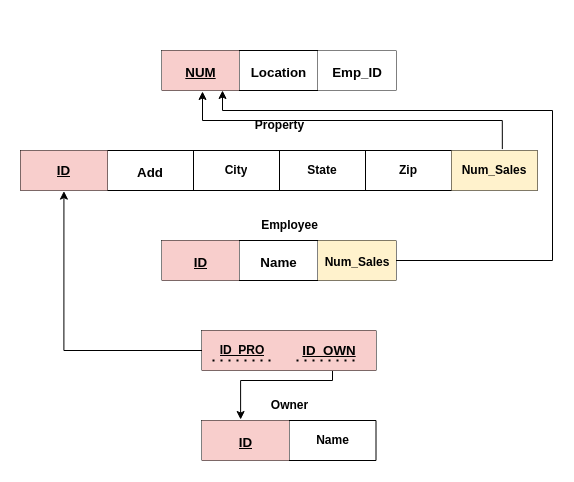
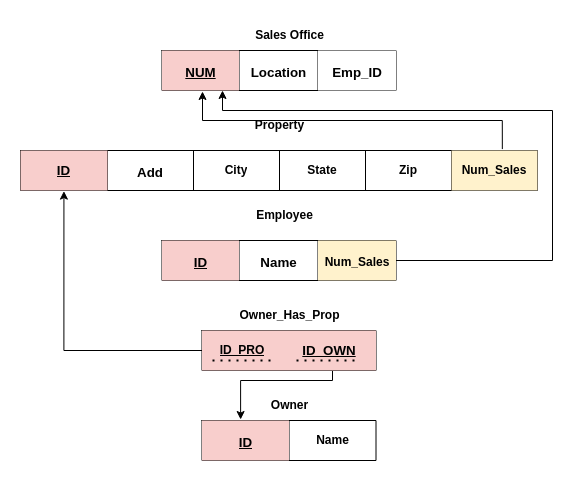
  <mxCell id="0" />
  <mxCell id="1" parent="0" />
  <mxCell id="2" value="" style="shape=table;html=1;whiteSpace=wrap;startSize=0;container=1;collapsible=0;childLayout=tableLayout;rounded=0;fontStyle=1" vertex="1" parent="1"><mxGeometry x="161.5" y="50" width="234" height="40" as="geometry" /></mxCell>
  <mxCell id="3" value="" style="shape=tableRow;horizontal=0;startSize=0;swimlaneHead=0;swimlaneBody=0;top=0;left=0;bottom=0;right=0;collapsible=0;dropTarget=0;fillColor=none;points=[[0,0.5],[1,0.5]];portConstraint=eastwest;dashed=1;rounded=0;fontStyle=1" vertex="1" parent="2"><mxGeometry width="234" height="40" as="geometry" /></mxCell>
  <mxCell id="4" value="&lt;p style=&quot;direction: ltr; unicode-bidi: embed;&quot; align=&quot;center&quot; class=&quot;MsoNormal&quot;&gt;&lt;u&gt;&lt;span style=&quot;font-size:10.0pt&quot;&gt;NUM&lt;/span&gt;&lt;/u&gt;&lt;/p&gt;" style="shape=partialRectangle;html=1;whiteSpace=wrap;connectable=0;fillColor=#f8cecc;top=0;left=0;bottom=0;right=0;overflow=hidden;strokeColor=#b85450;rounded=0;fontStyle=1" vertex="1" parent="3"><mxGeometry width="77" height="40" as="geometry"><mxRectangle width="77" height="40" as="alternateBounds" /></mxGeometry></mxCell>
  <mxCell id="5" value="&lt;p style=&quot;direction: ltr; unicode-bidi: embed;&quot; align=&quot;center&quot; class=&quot;MsoNormal&quot;&gt;&lt;span style=&quot;font-size:10.0pt&quot;&gt;Location&lt;/span&gt;&lt;/p&gt;" style="shape=partialRectangle;html=1;whiteSpace=wrap;connectable=0;fillColor=none;top=0;left=0;bottom=0;right=0;overflow=hidden;rounded=0;fontStyle=1" vertex="1" parent="3"><mxGeometry x="77" width="79" height="40" as="geometry"><mxRectangle width="79" height="40" as="alternateBounds" /></mxGeometry></mxCell>
  <mxCell id="6" value="&lt;p style=&quot;direction: ltr; unicode-bidi: embed;&quot; align=&quot;center&quot; class=&quot;MsoNormal&quot;&gt;&lt;span style=&quot;font-size:10.0pt&quot;&gt;Emp_ID&lt;/span&gt;&lt;/p&gt;" style="shape=partialRectangle;html=1;whiteSpace=wrap;connectable=0;top=0;left=0;bottom=0;right=0;overflow=hidden;rounded=0;fontStyle=1" vertex="1" parent="3"><mxGeometry x="156" width="78" height="40" as="geometry"><mxRectangle width="78" height="40" as="alternateBounds" /></mxGeometry></mxCell>
  <mxCell id="7" value="" style="shape=table;html=1;whiteSpace=wrap;startSize=0;container=1;collapsible=0;childLayout=tableLayout;rounded=0;fontStyle=1" vertex="1" parent="1"><mxGeometry x="20" y="150" width="517" height="40" as="geometry" /></mxCell>
  <mxCell id="8" value="" style="shape=tableRow;horizontal=0;startSize=0;swimlaneHead=0;swimlaneBody=0;top=0;left=0;bottom=0;right=0;collapsible=0;dropTarget=0;fillColor=none;points=[[0,0.5],[1,0.5]];portConstraint=eastwest;rounded=0;fontStyle=1" vertex="1" parent="7"><mxGeometry width="517" height="40" as="geometry" /></mxCell>
  <mxCell id="9" value="&lt;span style=&quot;font-size: 13.333px;&quot;&gt;&lt;u&gt;ID&lt;/u&gt;&lt;/span&gt;" style="shape=partialRectangle;html=1;whiteSpace=wrap;connectable=0;fillColor=#f8cecc;top=0;left=0;bottom=0;right=0;overflow=hidden;strokeColor=#b85450;rounded=0;fontStyle=1" vertex="1" parent="8"><mxGeometry width="87" height="40" as="geometry"><mxRectangle width="87" height="40" as="alternateBounds" /></mxGeometry></mxCell>
  <mxCell id="10" value="&lt;p style=&quot;direction: ltr; unicode-bidi: embed;&quot; align=&quot;center&quot; class=&quot;MsoNormal&quot;&gt;&lt;span style=&quot;font-size:10.0pt&quot;&gt;Add&lt;/span&gt;&lt;/p&gt;" style="shape=partialRectangle;html=1;whiteSpace=wrap;connectable=0;fillColor=none;top=0;left=0;bottom=0;right=0;overflow=hidden;rounded=0;fontStyle=1" vertex="1" parent="8"><mxGeometry x="87" width="86" height="40" as="geometry"><mxRectangle width="86" height="40" as="alternateBounds" /></mxGeometry></mxCell>
  <mxCell id="11" value="City" style="shape=partialRectangle;html=1;whiteSpace=wrap;connectable=0;fillColor=none;top=0;left=0;bottom=0;right=0;overflow=hidden;rounded=0;fontStyle=1" vertex="1" parent="8"><mxGeometry x="173" width="86" height="40" as="geometry"><mxRectangle width="86" height="40" as="alternateBounds" /></mxGeometry></mxCell>
  <mxCell id="12" value="State" style="shape=partialRectangle;html=1;whiteSpace=wrap;connectable=0;fillColor=none;top=0;left=0;bottom=0;right=0;overflow=hidden;rounded=0;fontStyle=1" vertex="1" parent="8"><mxGeometry x="259" width="86" height="40" as="geometry"><mxRectangle width="86" height="40" as="alternateBounds" /></mxGeometry></mxCell>
  <mxCell id="13" value="Zip" style="shape=partialRectangle;html=1;whiteSpace=wrap;connectable=0;fillColor=none;top=0;left=0;bottom=0;right=0;overflow=hidden;rounded=0;fontStyle=1" vertex="1" parent="8"><mxGeometry x="345" width="86" height="40" as="geometry"><mxRectangle width="86" height="40" as="alternateBounds" /></mxGeometry></mxCell>
  <mxCell id="14" value="Num_Sales" style="shape=partialRectangle;html=1;whiteSpace=wrap;connectable=0;fillColor=#fff2cc;top=0;left=0;bottom=0;right=0;overflow=hidden;rounded=0;fontStyle=1;strokeColor=#d6b656;" vertex="1" parent="8"><mxGeometry x="431" width="86" height="40" as="geometry"><mxRectangle width="86" height="40" as="alternateBounds" /></mxGeometry></mxCell>
  <mxCell id="15" value="" style="shape=table;html=1;whiteSpace=wrap;startSize=0;container=1;collapsible=0;childLayout=tableLayout;rounded=0;fontStyle=1" vertex="1" parent="1"><mxGeometry x="201.5" y="420" width="174" height="40" as="geometry" /></mxCell>
  <mxCell id="16" value="" style="shape=tableRow;horizontal=0;startSize=0;swimlaneHead=0;swimlaneBody=0;top=0;left=0;bottom=0;right=0;collapsible=0;dropTarget=0;fillColor=none;points=[[0,0.5],[1,0.5]];portConstraint=eastwest;rounded=0;fontStyle=1" vertex="1" parent="15"><mxGeometry width="174" height="40" as="geometry" /></mxCell>
  <mxCell id="17" value="&lt;p style=&quot;direction: ltr; unicode-bidi: embed;&quot; align=&quot;center&quot; class=&quot;MsoNormal&quot;&gt;&lt;u&gt;&lt;span style=&quot;font-size:10.0pt&quot;&gt;ID&lt;/span&gt;&lt;/u&gt;&lt;/p&gt;" style="shape=partialRectangle;html=1;whiteSpace=wrap;connectable=0;fillColor=#f8cecc;top=0;left=0;bottom=0;right=0;overflow=hidden;strokeColor=#b85450;rounded=0;fontStyle=1" vertex="1" parent="16"><mxGeometry width="87" height="40" as="geometry"><mxRectangle width="87" height="40" as="alternateBounds" /></mxGeometry></mxCell>
  <mxCell id="18" value="Name" style="shape=partialRectangle;html=1;whiteSpace=wrap;connectable=0;fillColor=none;top=0;left=0;bottom=0;right=0;overflow=hidden;rounded=0;fontStyle=1" vertex="1" parent="16"><mxGeometry x="87" width="87" height="40" as="geometry"><mxRectangle width="87" height="40" as="alternateBounds" /></mxGeometry></mxCell>
+ <mxCell id="19" value="&lt;b&gt;Sales Office&lt;/b&gt;" style="text;html=1;align=center;verticalAlign=middle;resizable=0;points=[];autosize=1;strokeColor=none;fillColor=none;" vertex="1" parent="1"><mxGeometry x="243.5" y="20" width="90" height="30" as="geometry" /></mxCell>
  <mxCell id="20" style="edgeStyle=orthogonalEdgeStyle;rounded=0;orthogonalLoop=1;jettySize=auto;html=1;exitX=0.75;exitY=1;exitDx=0;exitDy=0;entryX=0.222;entryY=-0.025;entryDx=0;entryDy=0;entryPerimeter=0;" edge="1" parent="1" source="22" target="16"><mxGeometry relative="1" as="geometry"><Array as="points"><mxPoint x="332" y="380" /><mxPoint x="240" y="380" /></Array></mxGeometry></mxCell>
  <mxCell id="21" style="edgeStyle=orthogonalEdgeStyle;rounded=0;orthogonalLoop=1;jettySize=auto;html=1;exitX=0;exitY=0.5;exitDx=0;exitDy=0;entryX=0.084;entryY=1.015;entryDx=0;entryDy=0;entryPerimeter=0;" edge="1" parent="1" source="23" target="7"><mxGeometry relative="1" as="geometry"><Array as="points"><mxPoint x="63" y="350" /></Array></mxGeometry></mxCell>
  <mxCell id="22" value="" style="shape=table;html=1;whiteSpace=wrap;startSize=0;container=1;collapsible=0;childLayout=tableLayout;rounded=0;fontStyle=1" vertex="1" parent="1"><mxGeometry x="201.5" y="330" width="174" height="40" as="geometry" /></mxCell>
  <mxCell id="23" value="" style="shape=tableRow;horizontal=0;startSize=0;swimlaneHead=0;swimlaneBody=0;top=0;left=0;bottom=0;right=0;collapsible=0;dropTarget=0;fillColor=none;points=[[0,0.5],[1,0.5]];portConstraint=eastwest;rounded=0;fontStyle=1" vertex="1" parent="22"><mxGeometry width="174" height="40" as="geometry" /></mxCell>
  <mxCell id="24" value="&lt;u&gt;ID_PRO&lt;/u&gt;" style="shape=partialRectangle;html=1;whiteSpace=wrap;connectable=0;fillColor=#f8cecc;top=0;left=0;bottom=0;right=0;overflow=hidden;strokeColor=#b85450;rounded=0;fontStyle=1" vertex="1" parent="23"><mxGeometry width="80" height="40" as="geometry"><mxRectangle width="80" height="40" as="alternateBounds" /></mxGeometry></mxCell>
  <mxCell id="25" value="&lt;u style=&quot;font-size: 13.333px;&quot;&gt;ID_OWN&lt;/u&gt;" style="shape=partialRectangle;html=1;whiteSpace=wrap;connectable=0;fillColor=#f8cecc;top=0;left=0;bottom=0;right=0;overflow=hidden;rounded=0;strokeColor=#b85450;fontStyle=1" vertex="1" parent="23"><mxGeometry x="80" width="94" height="40" as="geometry"><mxRectangle width="94" height="40" as="alternateBounds" /></mxGeometry></mxCell>
- <mxCell id="26" value="&lt;span&gt;Employee&lt;/span&gt;" style="text;html=1;align=center;verticalAlign=middle;resizable=0;points=[];autosize=1;strokeColor=none;fillColor=none;fontStyle=1" vertex="1" parent="1"><mxGeometry x="248.5" y="210" width="80" height="30" as="geometry" /></mxCell>
+ <mxCell id="26" value="&lt;span&gt;Employee&lt;/span&gt;" style="text;html=1;align=center;verticalAlign=middle;resizable=0;points=[];autosize=1;strokeColor=none;fillColor=none;fontStyle=1" vertex="1" parent="1"><mxGeometry x="243.5" y="200" width="80" height="30" as="geometry" /></mxCell>
  <mxCell id="27" value="&lt;span&gt;Property&lt;/span&gt;" style="text;html=1;align=center;verticalAlign=middle;resizable=0;points=[];autosize=1;strokeColor=none;fillColor=none;fontStyle=1" vertex="1" parent="1"><mxGeometry x="243.5" y="110" width="70" height="30" as="geometry" /></mxCell>
  <mxCell id="28" value="" style="endArrow=none;dashed=1;html=1;dashPattern=1 3;strokeWidth=2;rounded=0;fontStyle=1" edge="1" parent="1"><mxGeometry width="50" height="50" relative="1" as="geometry"><mxPoint x="296" y="360" as="sourcePoint" /><mxPoint x="356" y="360" as="targetPoint" /></mxGeometry></mxCell>
+ <mxCell id="29" value="&lt;span&gt;Owner_Has_Prop&lt;/span&gt;" style="text;html=1;align=center;verticalAlign=middle;resizable=0;points=[];autosize=1;strokeColor=none;fillColor=none;fontStyle=1" vertex="1" parent="1"><mxGeometry x="228.5" y="300" width="120" height="30" as="geometry" /></mxCell>
  <mxCell id="30" style="edgeStyle=orthogonalEdgeStyle;rounded=0;orthogonalLoop=1;jettySize=auto;html=1;exitX=0.932;exitY=-0.035;exitDx=0;exitDy=0;exitPerimeter=0;" edge="1" parent="1" source="8"><mxGeometry relative="1" as="geometry"><mxPoint x="202" y="91" as="targetPoint" /><Array as="points"><mxPoint x="502" y="120" /><mxPoint x="202" y="120" /><mxPoint x="202" y="91" /></Array></mxGeometry></mxCell>
  <mxCell id="31" style="edgeStyle=orthogonalEdgeStyle;rounded=0;orthogonalLoop=1;jettySize=auto;html=1;exitX=1;exitY=0.5;exitDx=0;exitDy=0;" edge="1" parent="1" source="33"><mxGeometry relative="1" as="geometry"><mxPoint x="222" y="90" as="targetPoint" /><Array as="points"><mxPoint x="552" y="260" /><mxPoint x="552" y="110" /><mxPoint x="222" y="110" /></Array></mxGeometry></mxCell>
  <mxCell id="32" value="" style="shape=table;html=1;whiteSpace=wrap;startSize=0;container=1;collapsible=0;childLayout=tableLayout;rounded=0;fontStyle=1" vertex="1" parent="1"><mxGeometry x="161.5" y="240" width="234" height="40" as="geometry" /></mxCell>
  <mxCell id="33" value="" style="shape=tableRow;horizontal=0;startSize=0;swimlaneHead=0;swimlaneBody=0;top=0;left=0;bottom=0;right=0;collapsible=0;dropTarget=0;fillColor=none;points=[[0,0.5],[1,0.5]];portConstraint=eastwest;dashed=1;rounded=0;fontStyle=1" vertex="1" parent="32"><mxGeometry width="234" height="40" as="geometry" /></mxCell>
  <mxCell id="34" value="&lt;p style=&quot;direction: ltr; unicode-bidi: embed;&quot; align=&quot;center&quot; class=&quot;MsoNormal&quot;&gt;&lt;u&gt;&lt;span style=&quot;font-size:10.0pt&quot;&gt;ID&lt;/span&gt;&lt;/u&gt;&lt;/p&gt;" style="shape=partialRectangle;html=1;whiteSpace=wrap;connectable=0;fillColor=#f8cecc;top=0;left=0;bottom=0;right=0;overflow=hidden;strokeColor=#b85450;rounded=0;fontStyle=1" vertex="1" parent="33"><mxGeometry width="77" height="40" as="geometry"><mxRectangle width="77" height="40" as="alternateBounds" /></mxGeometry></mxCell>
  <mxCell id="35" value="&lt;p style=&quot;direction: ltr; unicode-bidi: embed;&quot; align=&quot;center&quot; class=&quot;MsoNormal&quot;&gt;&lt;span style=&quot;font-size:10.0pt&quot;&gt;Name&lt;/span&gt;&lt;/p&gt;" style="shape=partialRectangle;html=1;whiteSpace=wrap;connectable=0;fillColor=none;top=0;left=0;bottom=0;right=0;overflow=hidden;rounded=0;fontStyle=1" vertex="1" parent="33"><mxGeometry x="77" width="79" height="40" as="geometry"><mxRectangle width="79" height="40" as="alternateBounds" /></mxGeometry></mxCell>
  <mxCell id="36" value="&lt;p style=&quot;direction: ltr; unicode-bidi: embed;&quot; align=&quot;center&quot; class=&quot;MsoNormal&quot;&gt;Num_Sales&lt;br&gt;&lt;/p&gt;" style="shape=partialRectangle;html=1;whiteSpace=wrap;connectable=0;top=0;left=0;bottom=0;right=0;overflow=hidden;rounded=0;fontStyle=1;fillColor=#fff2cc;strokeColor=#d6b656;" vertex="1" parent="33"><mxGeometry x="156" width="78" height="40" as="geometry"><mxRectangle width="78" height="40" as="alternateBounds" /></mxGeometry></mxCell>
  <mxCell id="37" value="&lt;span&gt;Owner&lt;/span&gt;" style="text;html=1;align=center;verticalAlign=middle;resizable=0;points=[];autosize=1;strokeColor=none;fillColor=none;fontStyle=1" vertex="1" parent="1"><mxGeometry x="258.5" y="390" width="60" height="30" as="geometry" /></mxCell>
  <mxCell id="38" value="" style="endArrow=none;dashed=1;html=1;dashPattern=1 3;strokeWidth=2;rounded=0;fontStyle=1" edge="1" parent="1"><mxGeometry width="50" height="50" relative="1" as="geometry"><mxPoint x="212" y="360" as="sourcePoint" /><mxPoint x="272" y="360" as="targetPoint" /></mxGeometry></mxCell>
